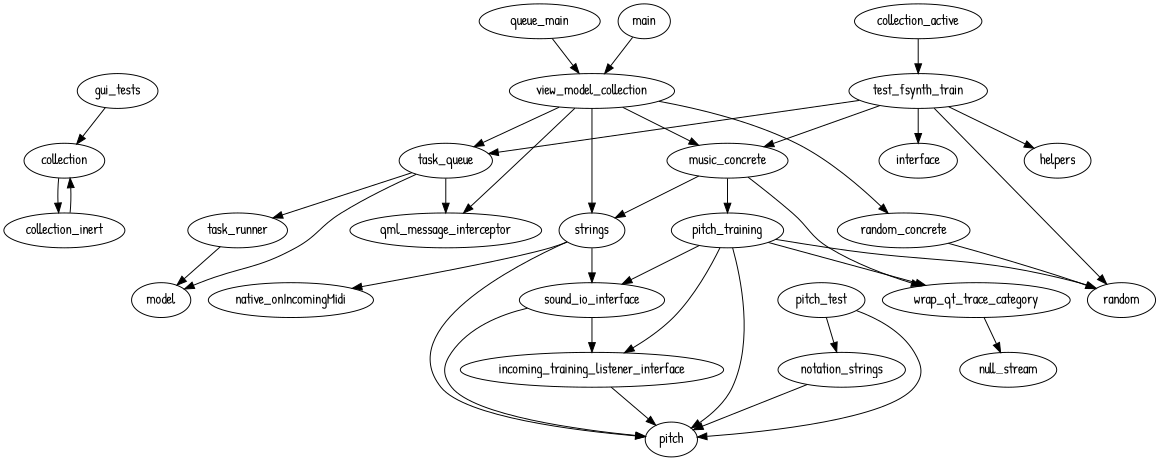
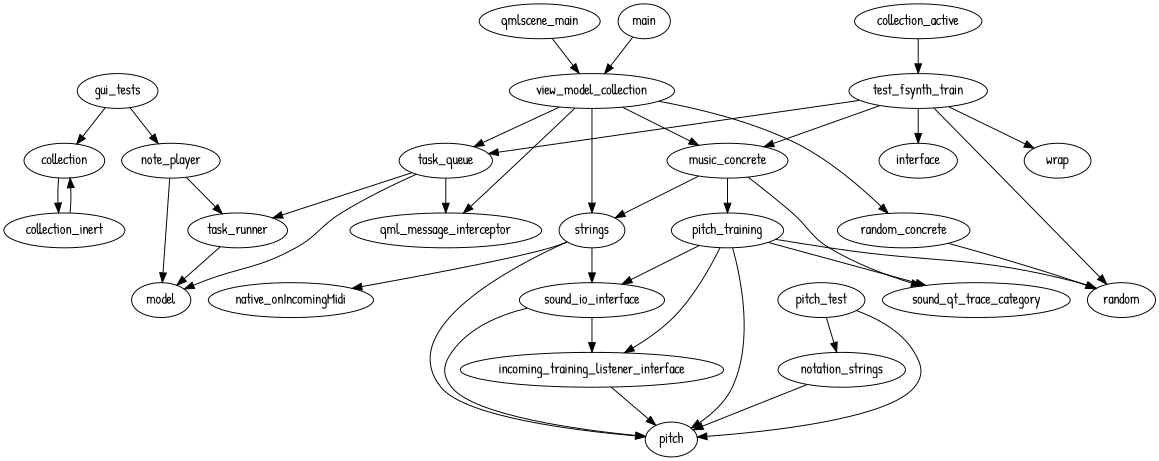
  digraph {
    clusterrank=local
    fontname="Patrick Hand"
    fontsize=16
    node [fontname="Patrick Hand"]
    edge [fontname="Patrick Hand"]
    n1 [label=test_fsynth_train]
    collection_active
    collection
    collection_inert
    interface
    n6 [label=music_concrete]
    random
    task_queue
-   helpers
+   helpers [label=wrap]
    n10 [label=strings]
    pitch_training
-   wrap_qt_trace_category
+   wrap_qt_trace_category [label=sound_qt_trace_category]
    n13 [label=model]
    task_runner
    qml_message_interceptor
    native_onIncomingMidi
    pitch
    sound_io_interface
    n19 [label=incoming_training_listener_interface]
    notation_strings
    gui_tests
+   note_player
    main
    view_model_collection
    random_concrete
-   null_stream
    pitch_test
-   qmlscene_main [label=queue_main]
+   qmlscene_main
    n1 -> interface
    n1 -> n6
    n1 -> random
    n1 -> task_queue
    n1 -> helpers
    collection_active -> n1
    collection -> collection_inert
    collection_inert -> collection
    n6 -> n10
    n6 -> pitch_training
    n6 -> wrap_qt_trace_category
    task_queue -> n13
    task_queue -> task_runner
    task_queue -> qml_message_interceptor
    n10 -> native_onIncomingMidi
    n10 -> pitch
    n10 -> sound_io_interface
    pitch_training -> random
    pitch_training -> wrap_qt_trace_category
    pitch_training -> pitch
    pitch_training -> sound_io_interface
    pitch_training -> n19
-   wrap_qt_trace_category -> null_stream
    task_runner -> n13
    sound_io_interface -> pitch
    sound_io_interface -> n19
    n19 -> pitch
    notation_strings -> pitch
    gui_tests -> collection
+   gui_tests -> note_player
+   note_player -> n13
+   note_player -> task_runner
    main -> view_model_collection
    view_model_collection -> n6
    view_model_collection -> task_queue
    view_model_collection -> n10
    view_model_collection -> qml_message_interceptor
    view_model_collection -> random_concrete
    random_concrete -> random
    pitch_test -> pitch
    pitch_test -> notation_strings
    qmlscene_main -> view_model_collection
  }
